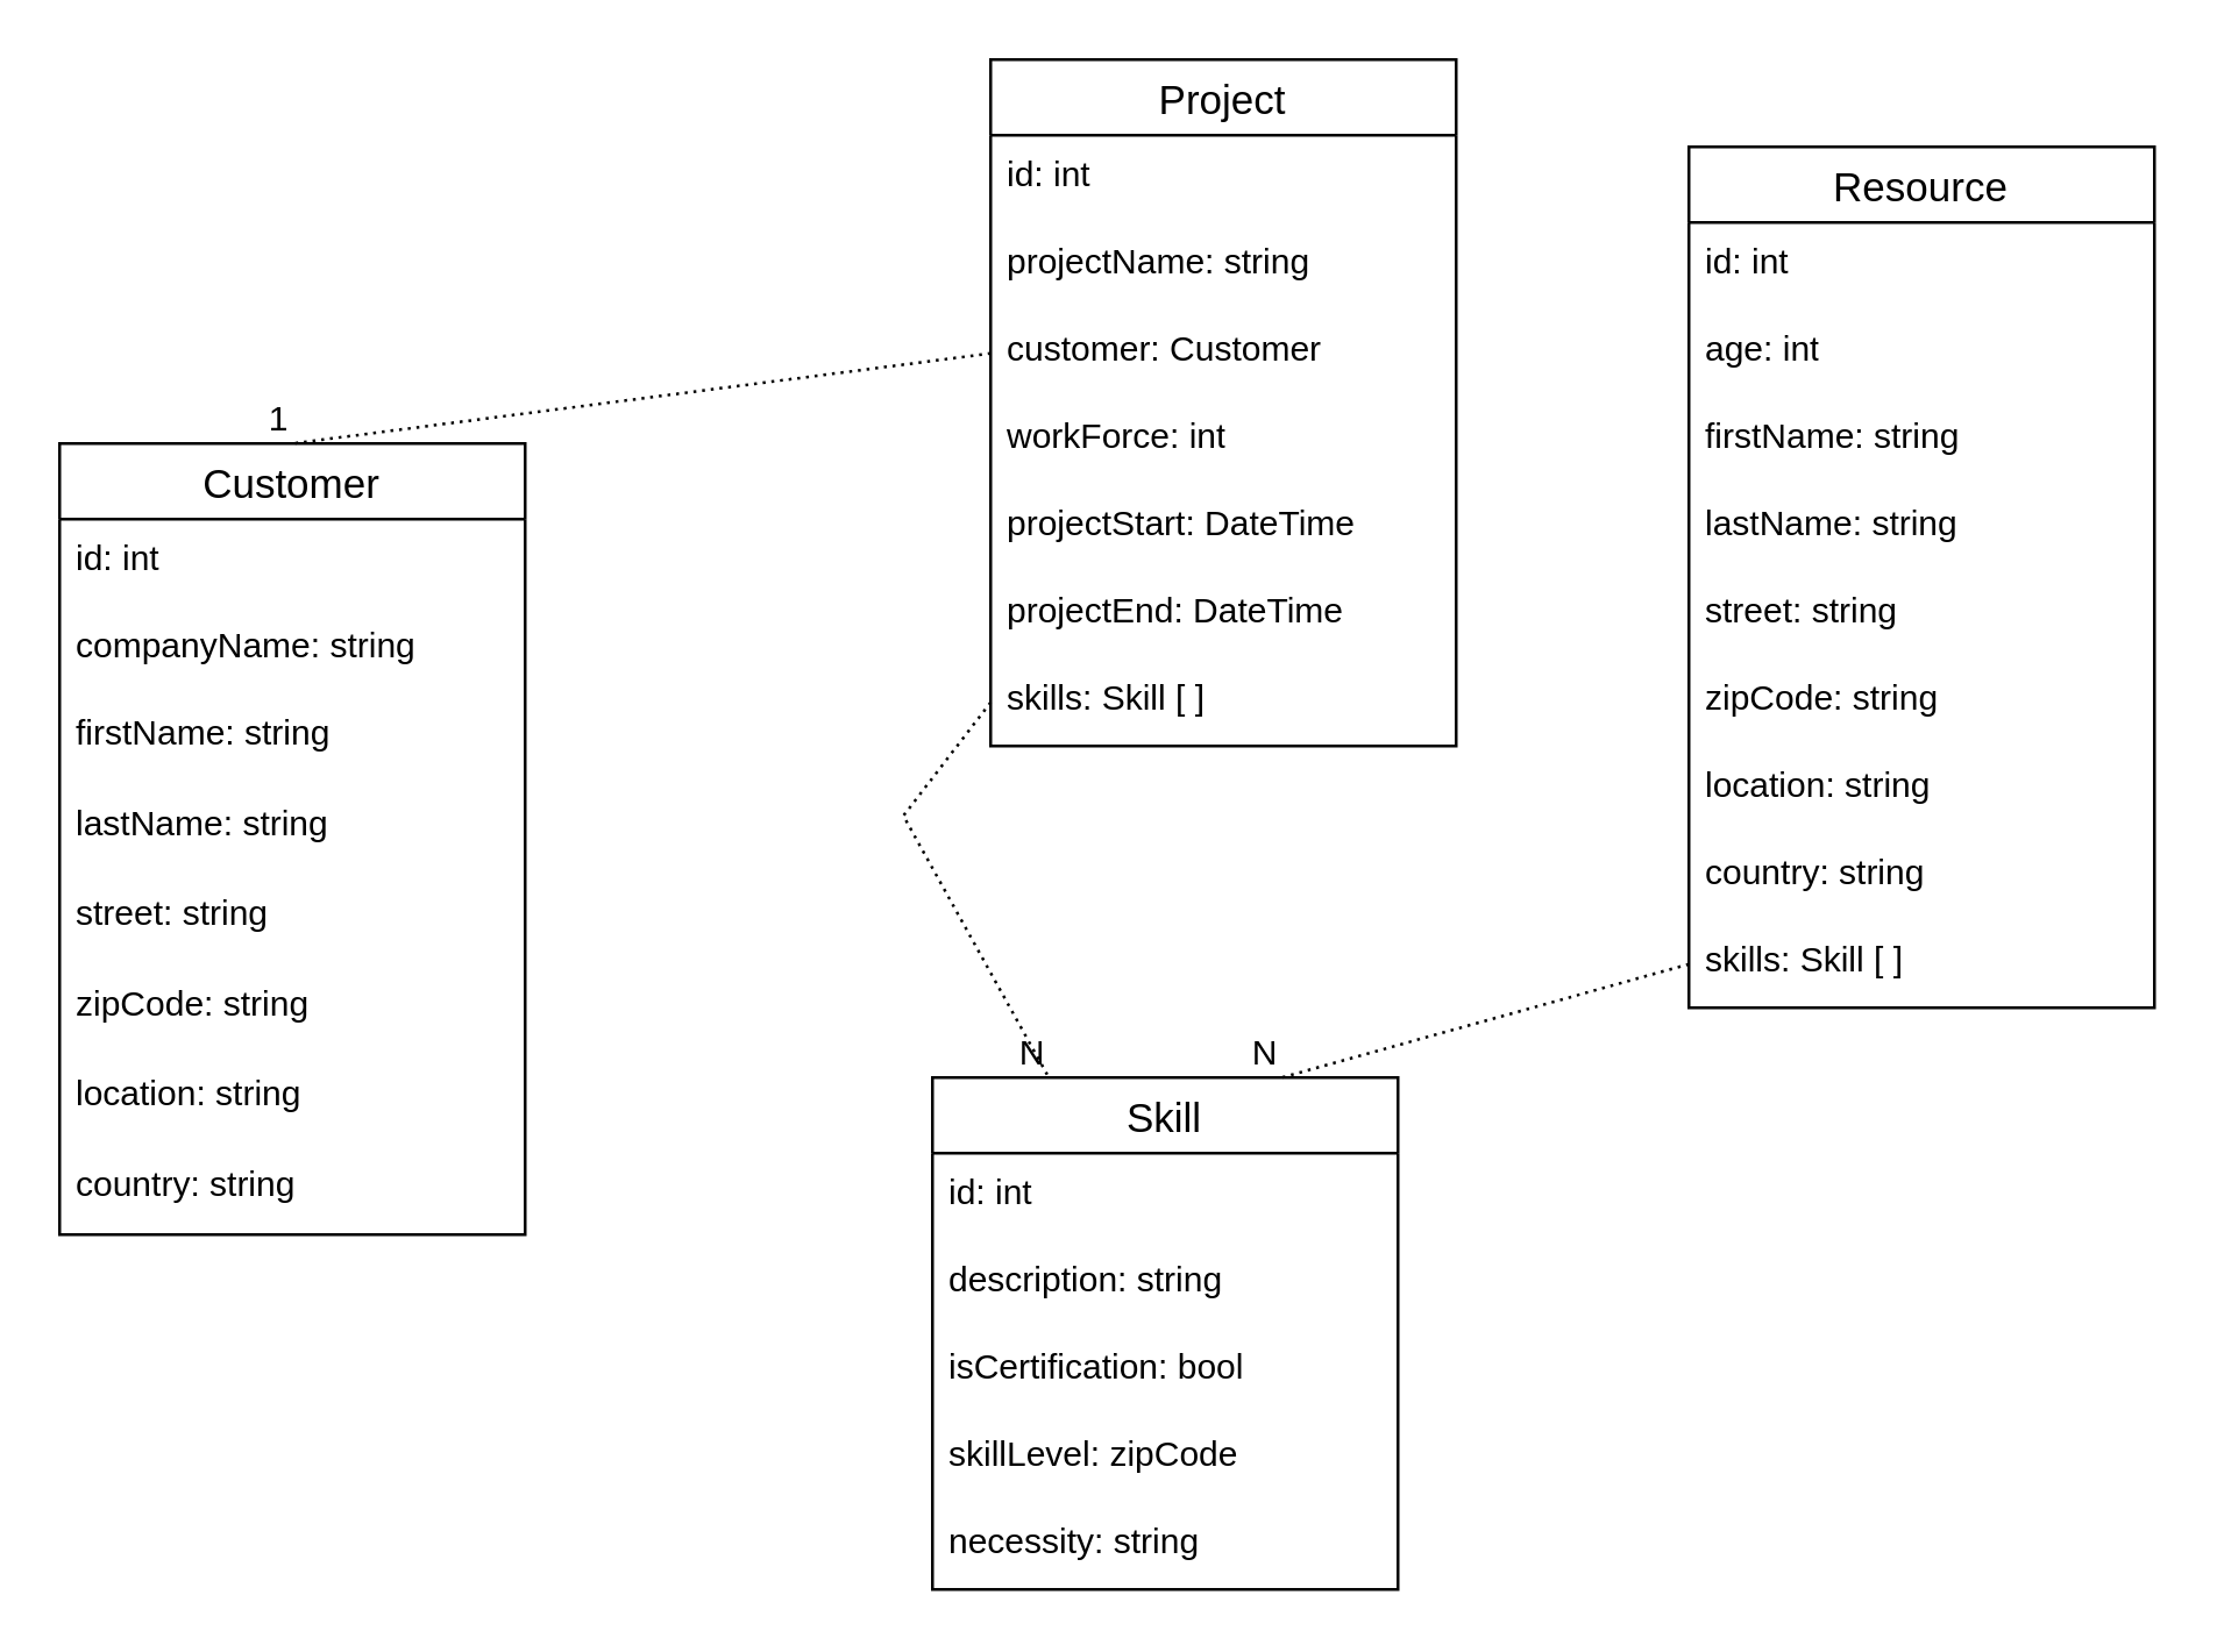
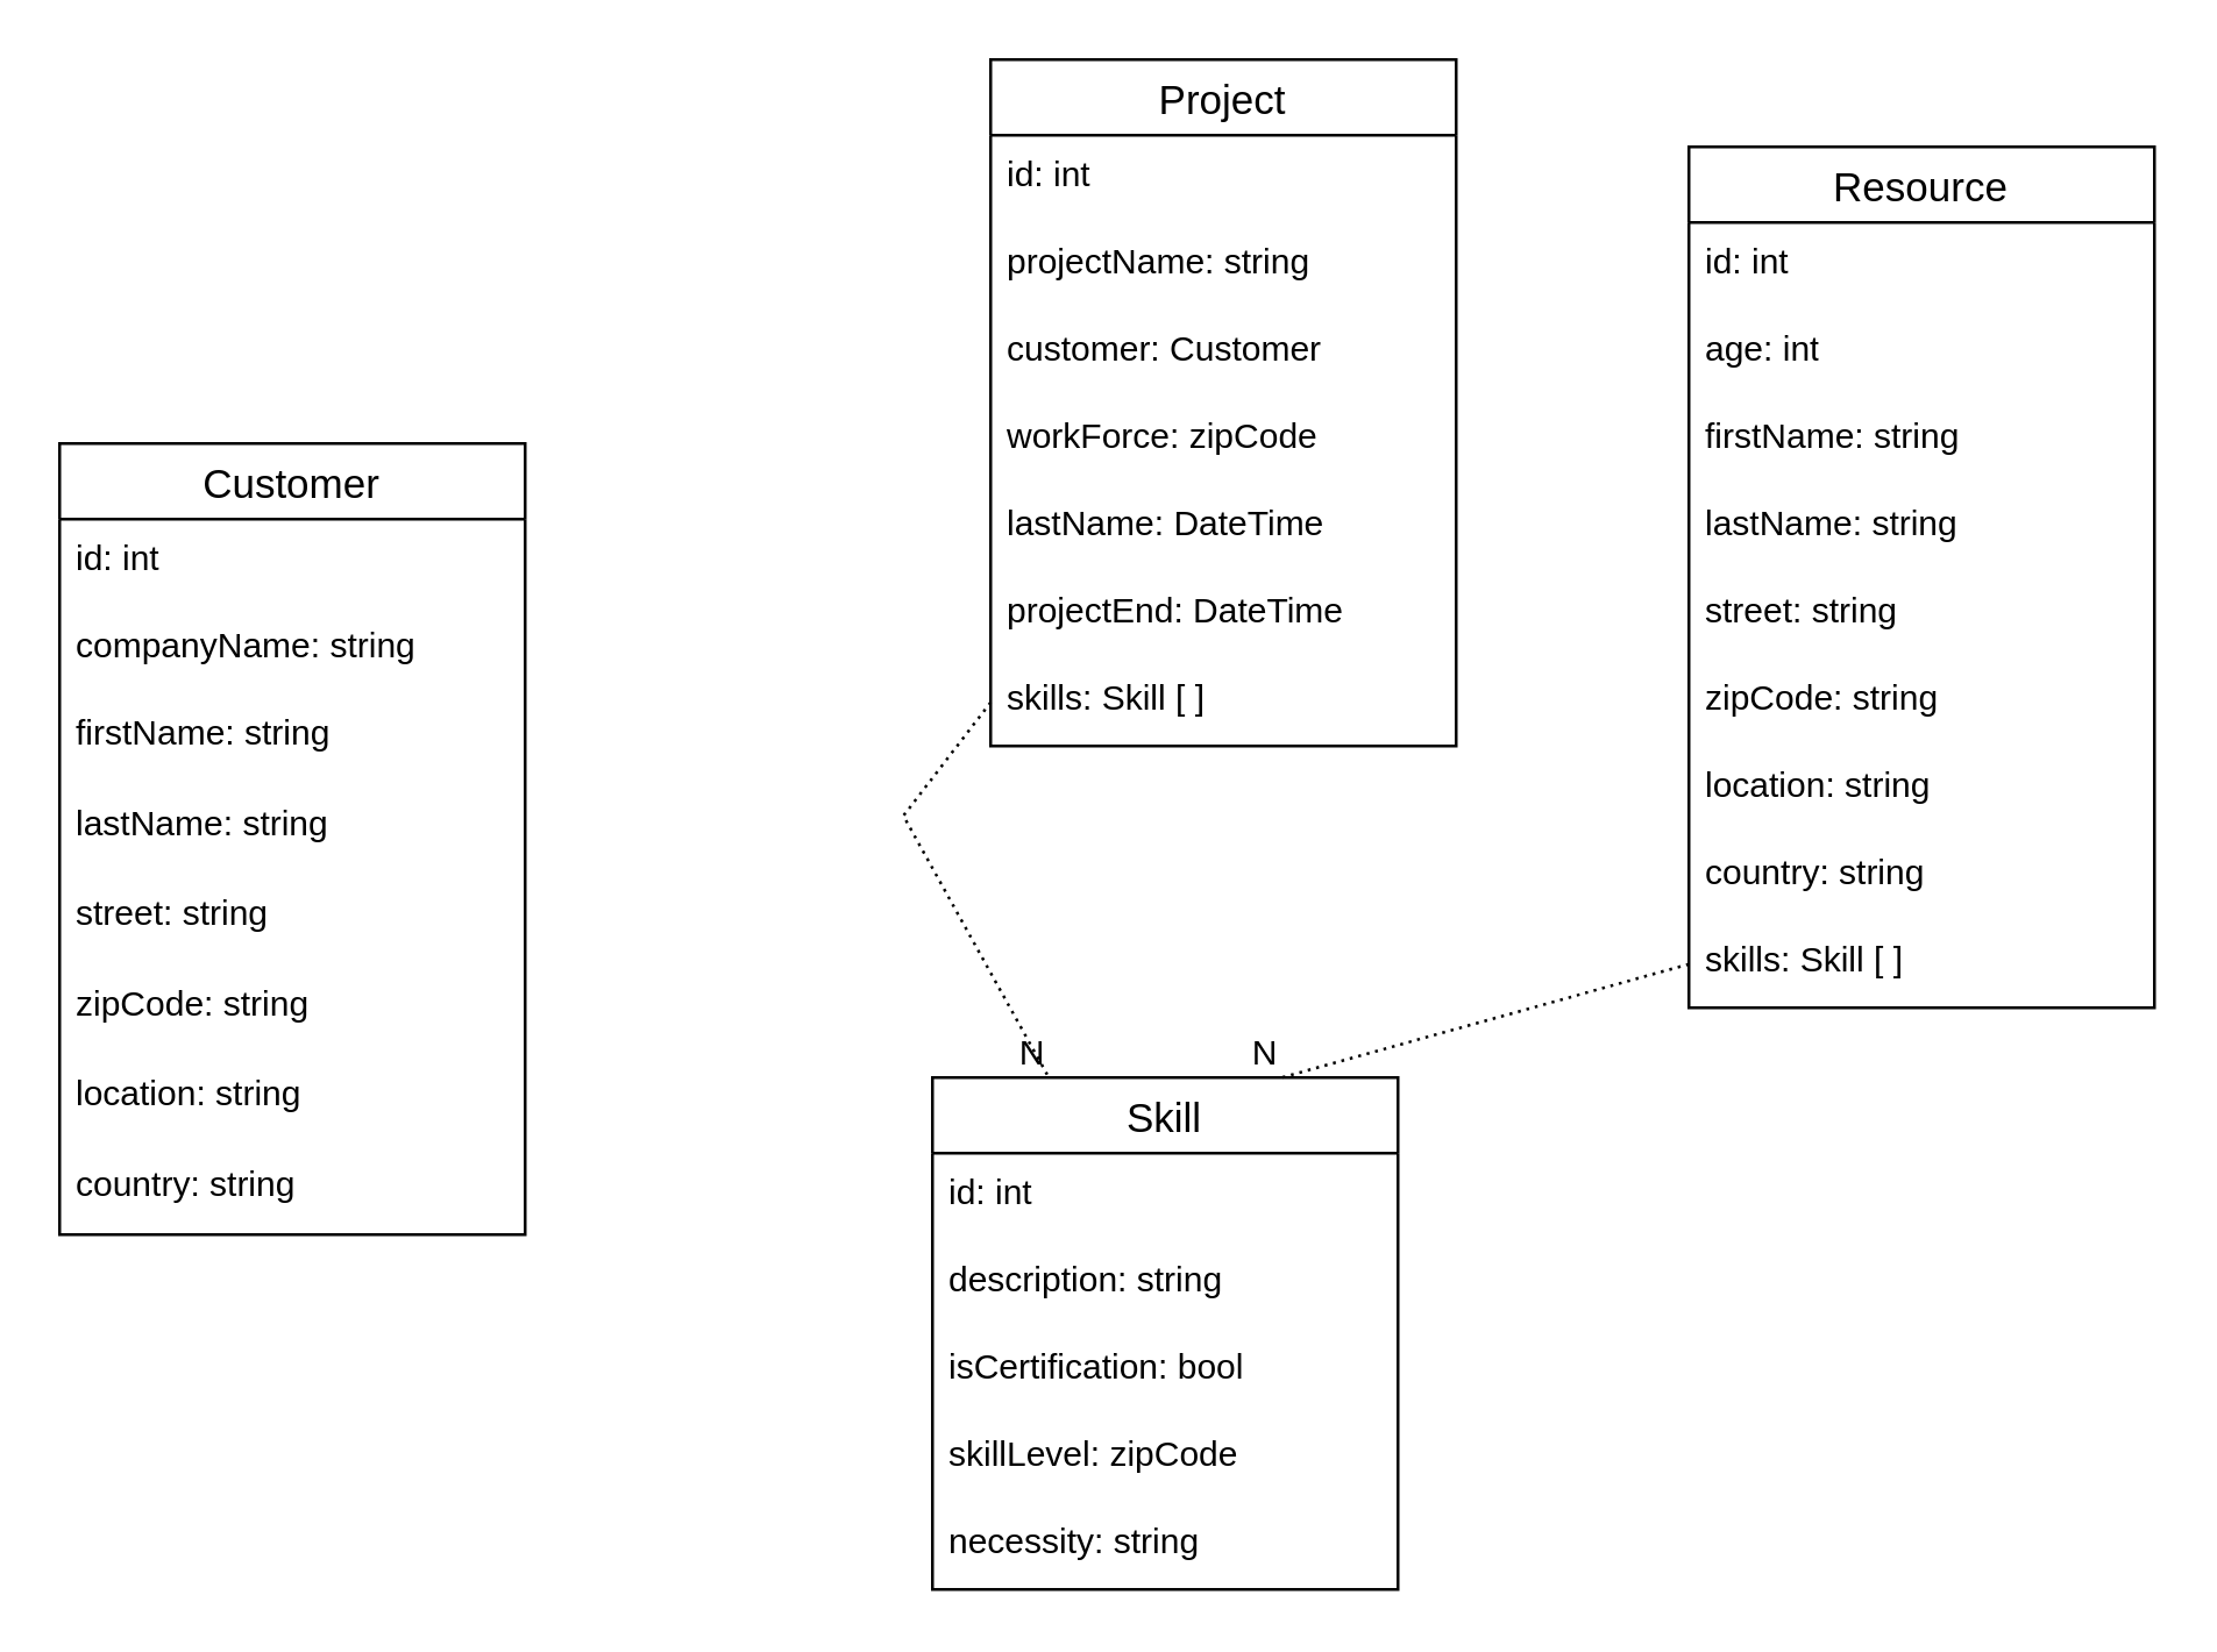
  <mxCell id="0" />
  <mxCell id="1" parent="0" />
  <mxCell id="2" value="Customer" style="swimlane;fontStyle=0;childLayout=stackLayout;horizontal=1;startSize=26;horizontalStack=0;resizeParent=1;resizeParentMax=0;resizeLast=0;collapsible=1;marginBottom=0;align=center;fontSize=14;" vertex="1" parent="1"><mxGeometry x="20" y="152" width="160" height="272" as="geometry" /></mxCell>
  <mxCell id="3" value="id: int" style="text;strokeColor=none;fillColor=none;spacingLeft=4;spacingRight=4;overflow=hidden;rotatable=0;points=[[0,0.5],[1,0.5]];portConstraint=eastwest;fontSize=12;whiteSpace=wrap;html=1;" vertex="1" parent="2"><mxGeometry y="26" width="160" height="30" as="geometry" /></mxCell>
  <mxCell id="4" value="companyName: string" style="text;strokeColor=none;fillColor=none;spacingLeft=4;spacingRight=4;overflow=hidden;rotatable=0;points=[[0,0.5],[1,0.5]];portConstraint=eastwest;fontSize=12;whiteSpace=wrap;html=1;" vertex="1" parent="2"><mxGeometry y="56" width="160" height="30" as="geometry" /></mxCell>
  <mxCell id="5" value="firstName: string" style="text;strokeColor=none;fillColor=none;spacingLeft=4;spacingRight=4;overflow=hidden;rotatable=0;points=[[0,0.5],[1,0.5]];portConstraint=eastwest;fontSize=12;whiteSpace=wrap;html=1;" vertex="1" parent="2"><mxGeometry y="86" width="160" height="31" as="geometry" /></mxCell>
  <mxCell id="6" value="lastName: string" style="text;strokeColor=none;fillColor=none;spacingLeft=4;spacingRight=4;overflow=hidden;rotatable=0;points=[[0,0.5],[1,0.5]];portConstraint=eastwest;fontSize=12;whiteSpace=wrap;html=1;" vertex="1" parent="2"><mxGeometry y="117" width="160" height="31" as="geometry" /></mxCell>
  <mxCell id="7" value="street: string" style="text;strokeColor=none;fillColor=none;spacingLeft=4;spacingRight=4;overflow=hidden;rotatable=0;points=[[0,0.5],[1,0.5]];portConstraint=eastwest;fontSize=12;whiteSpace=wrap;html=1;" vertex="1" parent="2"><mxGeometry y="148" width="160" height="31" as="geometry" /></mxCell>
  <mxCell id="8" value="zipCode: string" style="text;strokeColor=none;fillColor=none;spacingLeft=4;spacingRight=4;overflow=hidden;rotatable=0;points=[[0,0.5],[1,0.5]];portConstraint=eastwest;fontSize=12;whiteSpace=wrap;html=1;" vertex="1" parent="2"><mxGeometry y="179" width="160" height="31" as="geometry" /></mxCell>
  <mxCell id="9" value="location: string" style="text;strokeColor=none;fillColor=none;spacingLeft=4;spacingRight=4;overflow=hidden;rotatable=0;points=[[0,0.5],[1,0.5]];portConstraint=eastwest;fontSize=12;whiteSpace=wrap;html=1;" vertex="1" parent="2"><mxGeometry y="210" width="160" height="31" as="geometry" /></mxCell>
  <mxCell id="10" value="country: string" style="text;strokeColor=none;fillColor=none;spacingLeft=4;spacingRight=4;overflow=hidden;rotatable=0;points=[[0,0.5],[1,0.5]];portConstraint=eastwest;fontSize=12;whiteSpace=wrap;html=1;" vertex="1" parent="2"><mxGeometry y="241" width="160" height="31" as="geometry" /></mxCell>
  <mxCell id="11" value="Project" style="swimlane;fontStyle=0;childLayout=stackLayout;horizontal=1;startSize=26;horizontalStack=0;resizeParent=1;resizeParentMax=0;resizeLast=0;collapsible=1;marginBottom=0;align=center;fontSize=14;" vertex="1" parent="1"><mxGeometry x="340" y="20" width="160" height="236" as="geometry" /></mxCell>
  <mxCell id="12" value="id: int&amp;nbsp;" style="text;strokeColor=none;fillColor=none;spacingLeft=4;spacingRight=4;overflow=hidden;rotatable=0;points=[[0,0.5],[1,0.5]];portConstraint=eastwest;fontSize=12;whiteSpace=wrap;html=1;" vertex="1" parent="11"><mxGeometry y="26" width="160" height="30" as="geometry" /></mxCell>
  <mxCell id="13" value="projectName: string" style="text;strokeColor=none;fillColor=none;spacingLeft=4;spacingRight=4;overflow=hidden;rotatable=0;points=[[0,0.5],[1,0.5]];portConstraint=eastwest;fontSize=12;whiteSpace=wrap;html=1;" vertex="1" parent="11"><mxGeometry y="56" width="160" height="30" as="geometry" /></mxCell>
  <mxCell id="14" value="customer: Customer" style="text;strokeColor=none;fillColor=none;spacingLeft=4;spacingRight=4;overflow=hidden;rotatable=0;points=[[0,0.5],[1,0.5]];portConstraint=eastwest;fontSize=12;whiteSpace=wrap;html=1;" vertex="1" parent="11"><mxGeometry y="86" width="160" height="30" as="geometry" /></mxCell>
- <mxCell id="15" value="workForce: int" style="text;strokeColor=none;fillColor=none;spacingLeft=4;spacingRight=4;overflow=hidden;rotatable=0;points=[[0,0.5],[1,0.5]];portConstraint=eastwest;fontSize=12;whiteSpace=wrap;html=1;" vertex="1" parent="11"><mxGeometry y="116" width="160" height="30" as="geometry" /></mxCell>
- <mxCell id="16" value="projectStart: DateTime" style="text;strokeColor=none;fillColor=none;spacingLeft=4;spacingRight=4;overflow=hidden;rotatable=0;points=[[0,0.5],[1,0.5]];portConstraint=eastwest;fontSize=12;whiteSpace=wrap;html=1;" vertex="1" parent="11"><mxGeometry y="146" width="160" height="30" as="geometry" /></mxCell>
+ <mxCell id="15" value="workForce: zipCode" style="text;strokeColor=none;fillColor=none;spacingLeft=4;spacingRight=4;overflow=hidden;rotatable=0;points=[[0,0.5],[1,0.5]];portConstraint=eastwest;fontSize=12;whiteSpace=wrap;html=1;" vertex="1" parent="11"><mxGeometry y="116" width="160" height="30" as="geometry" /></mxCell>
+ <mxCell id="16" value="lastName: DateTime" style="text;strokeColor=none;fillColor=none;spacingLeft=4;spacingRight=4;overflow=hidden;rotatable=0;points=[[0,0.5],[1,0.5]];portConstraint=eastwest;fontSize=12;whiteSpace=wrap;html=1;" vertex="1" parent="11"><mxGeometry y="146" width="160" height="30" as="geometry" /></mxCell>
  <mxCell id="17" value="projectEnd: DateTime" style="text;strokeColor=none;fillColor=none;spacingLeft=4;spacingRight=4;overflow=hidden;rotatable=0;points=[[0,0.5],[1,0.5]];portConstraint=eastwest;fontSize=12;whiteSpace=wrap;html=1;" vertex="1" parent="11"><mxGeometry y="176" width="160" height="30" as="geometry" /></mxCell>
  <mxCell id="18" value="skills: Skill [ ]" style="text;strokeColor=none;fillColor=none;spacingLeft=4;spacingRight=4;overflow=hidden;rotatable=0;points=[[0,0.5],[1,0.5]];portConstraint=eastwest;fontSize=12;whiteSpace=wrap;html=1;" vertex="1" parent="11"><mxGeometry y="206" width="160" height="30" as="geometry" /></mxCell>
  <mxCell id="19" value="Resource" style="swimlane;fontStyle=0;childLayout=stackLayout;horizontal=1;startSize=26;horizontalStack=0;resizeParent=1;resizeParentMax=0;resizeLast=0;collapsible=1;marginBottom=0;align=center;fontSize=14;" vertex="1" parent="1"><mxGeometry x="580" y="50" width="160" height="296" as="geometry" /></mxCell>
  <mxCell id="20" value="id: int" style="text;strokeColor=none;fillColor=none;spacingLeft=4;spacingRight=4;overflow=hidden;rotatable=0;points=[[0,0.5],[1,0.5]];portConstraint=eastwest;fontSize=12;whiteSpace=wrap;html=1;" vertex="1" parent="19"><mxGeometry y="26" width="160" height="30" as="geometry" /></mxCell>
  <mxCell id="21" value="age: int" style="text;strokeColor=none;fillColor=none;spacingLeft=4;spacingRight=4;overflow=hidden;rotatable=0;points=[[0,0.5],[1,0.5]];portConstraint=eastwest;fontSize=12;whiteSpace=wrap;html=1;" vertex="1" parent="19"><mxGeometry y="56" width="160" height="30" as="geometry" /></mxCell>
  <mxCell id="22" value="firstName: string" style="text;strokeColor=none;fillColor=none;spacingLeft=4;spacingRight=4;overflow=hidden;rotatable=0;points=[[0,0.5],[1,0.5]];portConstraint=eastwest;fontSize=12;whiteSpace=wrap;html=1;" vertex="1" parent="19"><mxGeometry y="86" width="160" height="30" as="geometry" /></mxCell>
  <mxCell id="23" value="lastName: string" style="text;strokeColor=none;fillColor=none;spacingLeft=4;spacingRight=4;overflow=hidden;rotatable=0;points=[[0,0.5],[1,0.5]];portConstraint=eastwest;fontSize=12;whiteSpace=wrap;html=1;" vertex="1" parent="19"><mxGeometry y="116" width="160" height="30" as="geometry" /></mxCell>
  <mxCell id="24" value="street: string" style="text;strokeColor=none;fillColor=none;spacingLeft=4;spacingRight=4;overflow=hidden;rotatable=0;points=[[0,0.5],[1,0.5]];portConstraint=eastwest;fontSize=12;whiteSpace=wrap;html=1;" vertex="1" parent="19"><mxGeometry y="146" width="160" height="30" as="geometry" /></mxCell>
  <mxCell id="25" value="zipCode: string" style="text;strokeColor=none;fillColor=none;spacingLeft=4;spacingRight=4;overflow=hidden;rotatable=0;points=[[0,0.5],[1,0.5]];portConstraint=eastwest;fontSize=12;whiteSpace=wrap;html=1;" vertex="1" parent="19"><mxGeometry y="176" width="160" height="30" as="geometry" /></mxCell>
  <mxCell id="26" value="location: string" style="text;strokeColor=none;fillColor=none;spacingLeft=4;spacingRight=4;overflow=hidden;rotatable=0;points=[[0,0.5],[1,0.5]];portConstraint=eastwest;fontSize=12;whiteSpace=wrap;html=1;" vertex="1" parent="19"><mxGeometry y="206" width="160" height="30" as="geometry" /></mxCell>
  <mxCell id="27" value="country: string" style="text;strokeColor=none;fillColor=none;spacingLeft=4;spacingRight=4;overflow=hidden;rotatable=0;points=[[0,0.5],[1,0.5]];portConstraint=eastwest;fontSize=12;whiteSpace=wrap;html=1;" vertex="1" parent="19"><mxGeometry y="236" width="160" height="30" as="geometry" /></mxCell>
  <mxCell id="28" value="skills: Skill [ ]" style="text;strokeColor=none;fillColor=none;spacingLeft=4;spacingRight=4;overflow=hidden;rotatable=0;points=[[0,0.5],[1,0.5]];portConstraint=eastwest;fontSize=12;whiteSpace=wrap;html=1;" vertex="1" parent="19"><mxGeometry y="266" width="160" height="30" as="geometry" /></mxCell>
  <mxCell id="29" value="Skill" style="swimlane;fontStyle=0;childLayout=stackLayout;horizontal=1;startSize=26;horizontalStack=0;resizeParent=1;resizeParentMax=0;resizeLast=0;collapsible=1;marginBottom=0;align=center;fontSize=14;" vertex="1" parent="1"><mxGeometry x="320" y="370" width="160" height="176" as="geometry" /></mxCell>
  <mxCell id="30" value="id: int" style="text;strokeColor=none;fillColor=none;spacingLeft=4;spacingRight=4;overflow=hidden;rotatable=0;points=[[0,0.5],[1,0.5]];portConstraint=eastwest;fontSize=12;whiteSpace=wrap;html=1;" vertex="1" parent="29"><mxGeometry y="26" width="160" height="30" as="geometry" /></mxCell>
  <mxCell id="31" value="description: string" style="text;strokeColor=none;fillColor=none;spacingLeft=4;spacingRight=4;overflow=hidden;rotatable=0;points=[[0,0.5],[1,0.5]];portConstraint=eastwest;fontSize=12;whiteSpace=wrap;html=1;" vertex="1" parent="29"><mxGeometry y="56" width="160" height="30" as="geometry" /></mxCell>
  <mxCell id="32" value="isCertification: bool" style="text;strokeColor=none;fillColor=none;spacingLeft=4;spacingRight=4;overflow=hidden;rotatable=0;points=[[0,0.5],[1,0.5]];portConstraint=eastwest;fontSize=12;whiteSpace=wrap;html=1;" vertex="1" parent="29"><mxGeometry y="86" width="160" height="30" as="geometry" /></mxCell>
  <mxCell id="33" value="skillLevel: zipCode" style="text;strokeColor=none;fillColor=none;spacingLeft=4;spacingRight=4;overflow=hidden;rotatable=0;points=[[0,0.5],[1,0.5]];portConstraint=eastwest;fontSize=12;whiteSpace=wrap;html=1;" vertex="1" parent="29"><mxGeometry y="116" width="160" height="30" as="geometry" /></mxCell>
  <mxCell id="34" value="necessity: string" style="text;strokeColor=none;fillColor=none;spacingLeft=4;spacingRight=4;overflow=hidden;rotatable=0;points=[[0,0.5],[1,0.5]];portConstraint=eastwest;fontSize=12;whiteSpace=wrap;html=1;" vertex="1" parent="29"><mxGeometry y="146" width="160" height="30" as="geometry" /></mxCell>
- <mxCell id="35" value="" style="endArrow=none;html=1;rounded=0;dashed=1;dashPattern=1 2;exitX=0;exitY=0.5;exitDx=0;exitDy=0;entryX=0.5;entryY=0;entryDx=0;entryDy=0;" edge="1" parent="1" source="14" target="2"><mxGeometry relative="1" as="geometry"><mxPoint x="410" y="320" as="sourcePoint" /><mxPoint x="570" y="320" as="targetPoint" /></mxGeometry></mxCell>
- <mxCell id="36" value="1" style="resizable=0;html=1;whiteSpace=wrap;align=right;verticalAlign=bottom;" connectable="0" vertex="1" parent="35"><mxGeometry x="1" relative="1" as="geometry" /></mxCell>
  <mxCell id="37" value="" style="endArrow=none;html=1;rounded=0;dashed=1;dashPattern=1 2;exitX=0;exitY=0.5;exitDx=0;exitDy=0;entryX=0.25;entryY=0;entryDx=0;entryDy=0;" edge="1" parent="1" source="18" target="29"><mxGeometry relative="1" as="geometry"><mxPoint x="410" y="320" as="sourcePoint" /><mxPoint x="570" y="320" as="targetPoint" /><Array as="points"><mxPoint x="310" y="280" /></Array></mxGeometry></mxCell>
  <mxCell id="38" value="N" style="resizable=0;html=1;whiteSpace=wrap;align=right;verticalAlign=bottom;" connectable="0" vertex="1" parent="37"><mxGeometry x="1" relative="1" as="geometry" /></mxCell>
  <mxCell id="39" value="" style="endArrow=none;html=1;rounded=0;dashed=1;dashPattern=1 2;entryX=0.75;entryY=0;entryDx=0;entryDy=0;exitX=0;exitY=0.5;exitDx=0;exitDy=0;" edge="1" parent="1" source="28" target="29"><mxGeometry relative="1" as="geometry"><mxPoint x="410" y="320" as="sourcePoint" /><mxPoint x="570" y="320" as="targetPoint" /></mxGeometry></mxCell>
  <mxCell id="40" value="N" style="resizable=0;html=1;whiteSpace=wrap;align=right;verticalAlign=bottom;" connectable="0" vertex="1" parent="39"><mxGeometry x="1" relative="1" as="geometry" /></mxCell>
